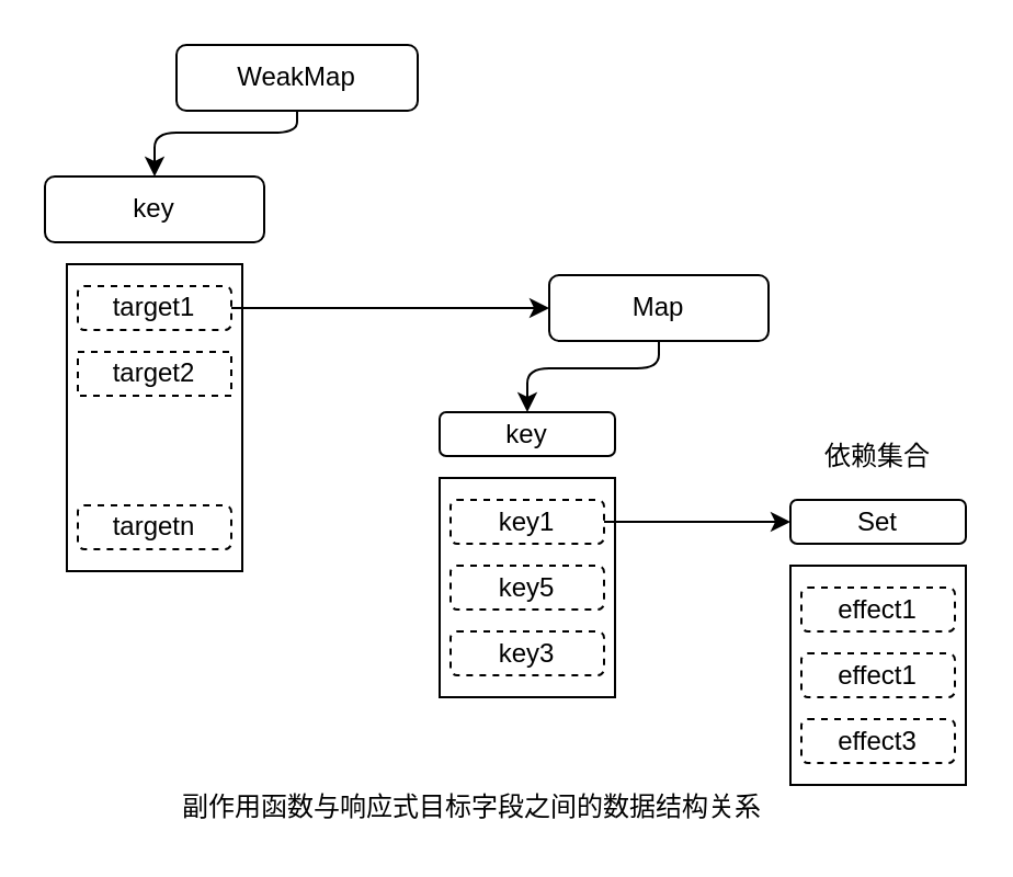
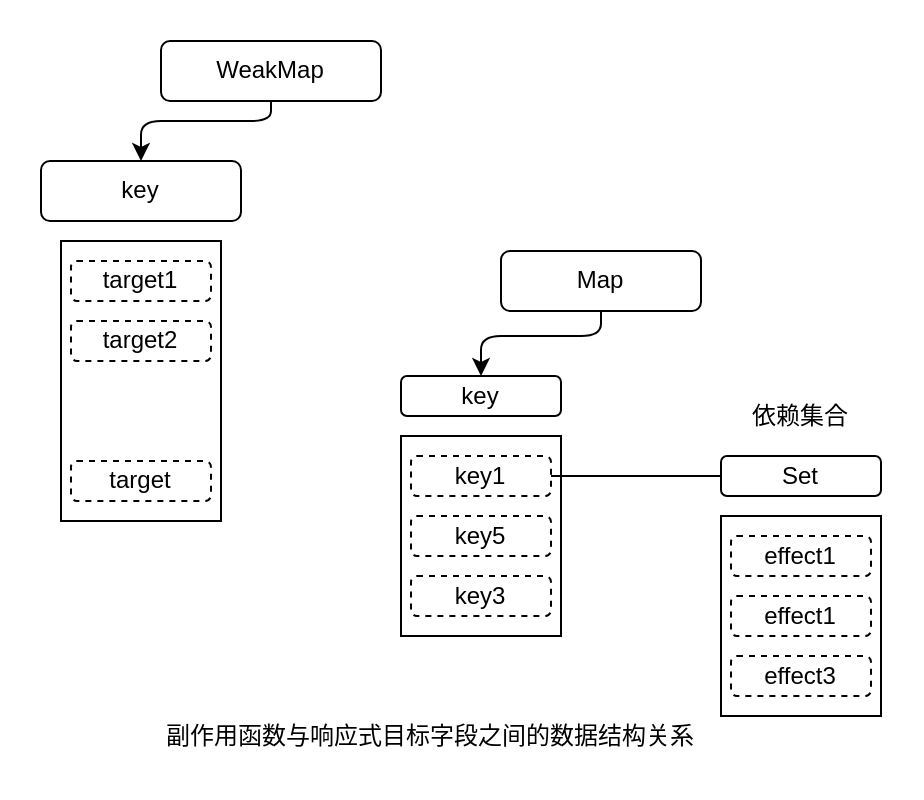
  <mxCell id="0" />
  <mxCell id="1" parent="0" />
  <mxCell id="2" style="edgeStyle=none;html=1;entryX=0.5;entryY=0;entryDx=0;entryDy=0;exitX=0.5;exitY=1;exitDx=0;exitDy=0;" edge="1" parent="1" source="3" target="4"><mxGeometry relative="1" as="geometry"><Array as="points"><mxPoint x="135" y="60" /><mxPoint x="70" y="60" /></Array></mxGeometry></mxCell>
  <mxCell id="3" value="WeakMap" style="rounded=1;whiteSpace=wrap;html=1;" vertex="1" parent="1"><mxGeometry x="80" y="20" width="110" height="30" as="geometry" /></mxCell>
  <mxCell id="4" value="key" style="rounded=1;whiteSpace=wrap;html=1;" vertex="1" parent="1"><mxGeometry x="20" y="80" width="100" height="30" as="geometry" /></mxCell>
  <mxCell id="5" value="" style="whiteSpace=wrap;html=1;" vertex="1" parent="1"><mxGeometry x="30" y="120" width="80" height="140" as="geometry" /></mxCell>
- <mxCell id="6" style="edgeStyle=none;html=1;" edge="1" parent="1" source="7" target="11"><mxGeometry relative="1" as="geometry" /></mxCell>
  <mxCell id="7" value="target1" style="rounded=1;whiteSpace=wrap;html=1;dashed=1;" vertex="1" parent="1"><mxGeometry x="35" y="130" width="70" height="20" as="geometry" /></mxCell>
- <mxCell id="8" value="target2" style="whiteSpace=wrap;html=1;dashed=1;rounded=0;" vertex="1" parent="1"><mxGeometry x="35" y="160" width="70" height="20" as="geometry" /></mxCell>
- <mxCell id="9" value="targetn" style="rounded=1;whiteSpace=wrap;html=1;dashed=1;" vertex="1" parent="1"><mxGeometry x="35" y="230" width="70" height="20" as="geometry" /></mxCell>
+ <mxCell id="8" value="target2" style="rounded=1;whiteSpace=wrap;html=1;dashed=1;" vertex="1" parent="1"><mxGeometry x="35" y="160" width="70" height="20" as="geometry" /></mxCell>
+ <mxCell id="9" value="target" style="rounded=1;whiteSpace=wrap;html=1;dashed=1;" vertex="1" parent="1"><mxGeometry x="35" y="230" width="70" height="20" as="geometry" /></mxCell>
  <mxCell id="10" style="edgeStyle=none;html=1;entryX=0.5;entryY=0;entryDx=0;entryDy=0;exitX=0.5;exitY=1;exitDx=0;exitDy=0;" edge="1" parent="1" source="11" target="12"><mxGeometry relative="1" as="geometry"><Array as="points"><mxPoint x="300" y="167.5" /><mxPoint x="240" y="167.5" /></Array></mxGeometry></mxCell>
  <mxCell id="11" value="Map" style="rounded=1;whiteSpace=wrap;html=1;" vertex="1" parent="1"><mxGeometry x="250" y="125" width="100" height="30" as="geometry" /></mxCell>
  <mxCell id="12" value="key" style="rounded=1;whiteSpace=wrap;html=1;" vertex="1" parent="1"><mxGeometry x="200" y="187.5" width="80" height="20" as="geometry" /></mxCell>
  <mxCell id="13" value="" style="whiteSpace=wrap;html=1;" vertex="1" parent="1"><mxGeometry x="200" y="217.5" width="80" height="100" as="geometry" /></mxCell>
- <mxCell id="14" style="edgeStyle=none;html=1;entryX=0;entryY=0.5;entryDx=0;entryDy=0;" edge="1" parent="1" source="15" target="18"><mxGeometry relative="1" as="geometry" /></mxCell>
+ <mxCell id="14" style="edgeStyle=none;html=1;entryX=0;entryY=0.5;entryDx=0;entryDy=0;endArrow=none;" edge="1" parent="1" source="15" target="18"><mxGeometry relative="1" as="geometry" /></mxCell>
  <mxCell id="15" value="key1" style="rounded=1;whiteSpace=wrap;html=1;dashed=1;" vertex="1" parent="1"><mxGeometry x="205" y="227.5" width="70" height="20" as="geometry" /></mxCell>
  <mxCell id="16" value="key5" style="rounded=1;whiteSpace=wrap;html=1;dashed=1;" vertex="1" parent="1"><mxGeometry x="205" y="257.5" width="70" height="20" as="geometry" /></mxCell>
  <mxCell id="17" value="key3" style="rounded=1;whiteSpace=wrap;html=1;dashed=1;" vertex="1" parent="1"><mxGeometry x="205" y="287.5" width="70" height="20" as="geometry" /></mxCell>
  <mxCell id="18" value="Set" style="rounded=1;whiteSpace=wrap;html=1;" vertex="1" parent="1"><mxGeometry x="360" y="227.5" width="80" height="20" as="geometry" /></mxCell>
  <mxCell id="19" value="依赖集合" style="text;html=1;strokeColor=none;fillColor=none;align=center;verticalAlign=middle;whiteSpace=wrap;rounded=0;dashed=1;" vertex="1" parent="1"><mxGeometry x="370" y="197.5" width="60" height="20" as="geometry" /></mxCell>
  <mxCell id="20" value="" style="whiteSpace=wrap;html=1;" vertex="1" parent="1"><mxGeometry x="360" y="257.5" width="80" height="100" as="geometry" /></mxCell>
  <mxCell id="21" value="effect1" style="rounded=1;whiteSpace=wrap;html=1;dashed=1;" vertex="1" parent="1"><mxGeometry x="365" y="267.5" width="70" height="20" as="geometry" /></mxCell>
  <mxCell id="22" value="effect1" style="rounded=1;whiteSpace=wrap;html=1;dashed=1;" vertex="1" parent="1"><mxGeometry x="365" y="297.5" width="70" height="20" as="geometry" /></mxCell>
  <mxCell id="23" value="effect3" style="rounded=1;whiteSpace=wrap;html=1;dashed=1;" vertex="1" parent="1"><mxGeometry x="365" y="327.5" width="70" height="20" as="geometry" /></mxCell>
  <mxCell id="24" value="副作用函数与响应式目标字段之间的数据结构关系" style="text;html=1;strokeColor=none;fillColor=none;align=center;verticalAlign=middle;whiteSpace=wrap;rounded=0;dashed=1;" vertex="1" parent="1"><mxGeometry x="65" y="357.5" width="300" height="20" as="geometry" /></mxCell>
